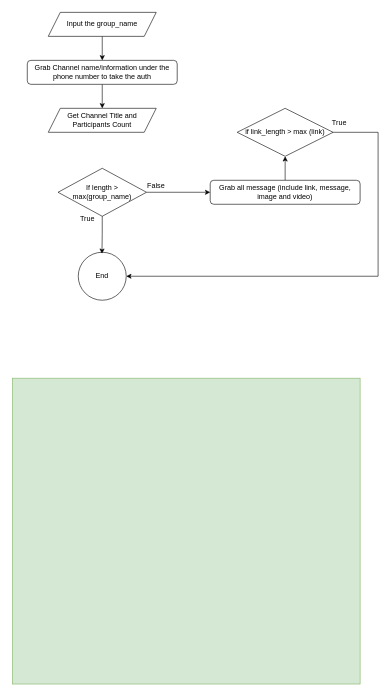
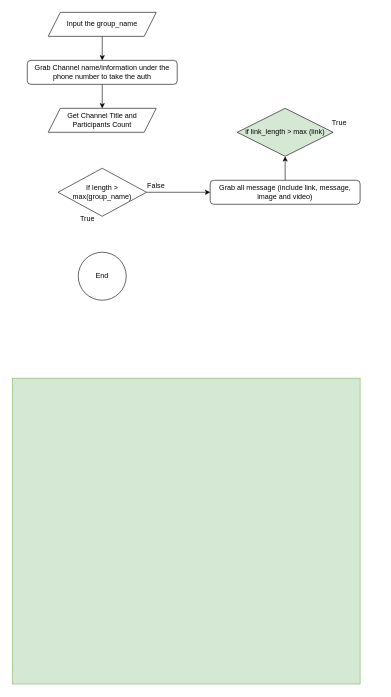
  <mxCell id="0" />
  <mxCell id="1" parent="0" />
  <mxCell id="2" value="" style="rounded=0;whiteSpace=wrap;html=1;fillColor=#d5e8d4;strokeColor=#82b366;" vertex="1" parent="1"><mxGeometry x="20" y="630" width="580" height="510" as="geometry" /></mxCell>
  <mxCell id="3" style="edgeStyle=orthogonalEdgeStyle;rounded=0;orthogonalLoop=1;jettySize=auto;html=1;exitX=0.5;exitY=1;exitDx=0;exitDy=0;entryX=0.5;entryY=0;entryDx=0;entryDy=0;" edge="1" parent="1" source="4" target="9"><mxGeometry relative="1" as="geometry" /></mxCell>
  <mxCell id="4" value="Grab Channel name/information under the phone number to take the auth" style="rounded=1;whiteSpace=wrap;html=1;" vertex="1" parent="1"><mxGeometry x="45" y="100" width="250" height="40" as="geometry" /></mxCell>
- <mxCell id="5" style="edgeStyle=orthogonalEdgeStyle;rounded=0;orthogonalLoop=1;jettySize=auto;html=1;exitX=1;exitY=0.5;exitDx=0;exitDy=0;entryX=1;entryY=0.5;entryDx=0;entryDy=0;" edge="1" parent="1" source="6" target="14"><mxGeometry relative="1" as="geometry"><Array as="points"><mxPoint x="630" y="220" /><mxPoint x="630" y="460" /></Array></mxGeometry></mxCell>
- <mxCell id="6" value="if link_length &amp;gt; max (link)" style="rhombus;whiteSpace=wrap;html=1;" vertex="1" parent="1"><mxGeometry x="395" y="180" width="160" height="80" as="geometry" /></mxCell>
+ <mxCell id="6" value="if link_length &amp;gt; max (link)" style="rhombus;whiteSpace=wrap;html=1;fillColor=#d5e8d4;" vertex="1" parent="1"><mxGeometry x="395" y="180" width="160" height="80" as="geometry" /></mxCell>
  <mxCell id="7" style="edgeStyle=orthogonalEdgeStyle;rounded=0;orthogonalLoop=1;jettySize=auto;html=1;exitX=0.5;exitY=0;exitDx=0;exitDy=0;entryX=0.5;entryY=1;entryDx=0;entryDy=0;" edge="1" parent="1" source="8" target="6"><mxGeometry relative="1" as="geometry" /></mxCell>
  <mxCell id="8" value="Grab all message (include link, message, image and video)" style="rounded=1;whiteSpace=wrap;html=1;" vertex="1" parent="1"><mxGeometry x="350" y="300" width="250" height="40" as="geometry" /></mxCell>
  <mxCell id="9" value="Get Channel Title and Participants Count" style="shape=parallelogram;perimeter=parallelogramPerimeter;whiteSpace=wrap;html=1;fixedSize=1;" vertex="1" parent="1"><mxGeometry x="80" y="180" width="180" height="40" as="geometry" /></mxCell>
  <mxCell id="10" style="edgeStyle=orthogonalEdgeStyle;rounded=0;orthogonalLoop=1;jettySize=auto;html=1;exitX=0.5;exitY=1;exitDx=0;exitDy=0;entryX=0.5;entryY=0;entryDx=0;entryDy=0;" edge="1" parent="1" source="11" target="4"><mxGeometry relative="1" as="geometry" /></mxCell>
  <mxCell id="11" value="Input the group_name" style="shape=parallelogram;perimeter=parallelogramPerimeter;whiteSpace=wrap;html=1;fixedSize=1;" vertex="1" parent="1"><mxGeometry x="80" y="20" width="180" height="40" as="geometry" /></mxCell>
  <mxCell id="12" style="edgeStyle=orthogonalEdgeStyle;rounded=0;orthogonalLoop=1;jettySize=auto;html=1;exitX=1;exitY=0.5;exitDx=0;exitDy=0;" edge="1" parent="1" source="13" target="8"><mxGeometry relative="1" as="geometry" /></mxCell>
  <mxCell id="13" value="If length &amp;gt; max(group_name)" style="rhombus;whiteSpace=wrap;html=1;" vertex="1" parent="1"><mxGeometry x="96.25" y="280" width="147.5" height="80" as="geometry" /></mxCell>
  <mxCell id="14" value="End" style="ellipse;whiteSpace=wrap;html=1;aspect=fixed;" vertex="1" parent="1"><mxGeometry x="130" y="420" width="80" height="80" as="geometry" /></mxCell>
- <mxCell id="15" style="edgeStyle=orthogonalEdgeStyle;rounded=0;orthogonalLoop=1;jettySize=auto;html=1;exitX=0.5;exitY=1;exitDx=0;exitDy=0;entryX=0.494;entryY=0.031;entryDx=0;entryDy=0;entryPerimeter=0;" edge="1" parent="1" source="13" target="14"><mxGeometry relative="1" as="geometry" /></mxCell>
  <mxCell id="16" value="True" style="text;html=1;align=center;verticalAlign=middle;resizable=0;points=[];autosize=1;strokeColor=none;fillColor=none;" vertex="1" parent="1"><mxGeometry x="120" y="350" width="50" height="30" as="geometry" /></mxCell>
  <mxCell id="17" value="False" style="text;strokeColor=none;align=center;fillColor=none;html=1;verticalAlign=middle;whiteSpace=wrap;rounded=0;" vertex="1" parent="1"><mxGeometry x="240" y="300" width="40" height="20" as="geometry" /></mxCell>
  <mxCell id="18" value="True" style="text;html=1;align=center;verticalAlign=middle;resizable=0;points=[];autosize=1;strokeColor=none;fillColor=none;" vertex="1" parent="1"><mxGeometry x="540" y="190" width="50" height="30" as="geometry" /></mxCell>
